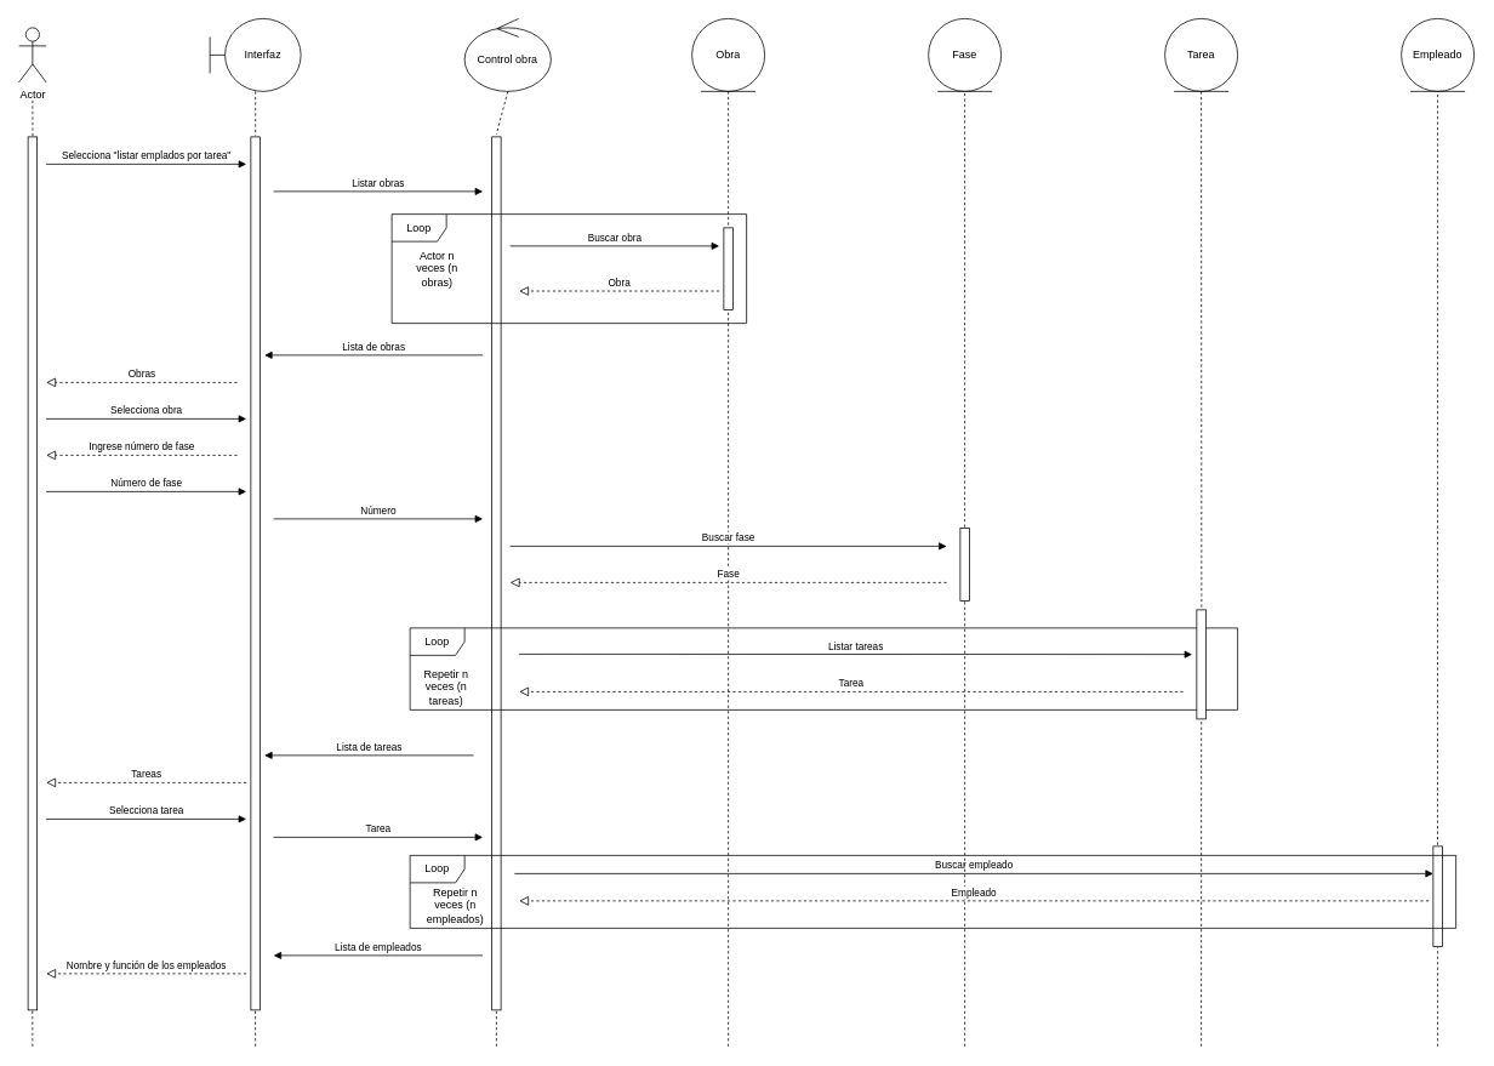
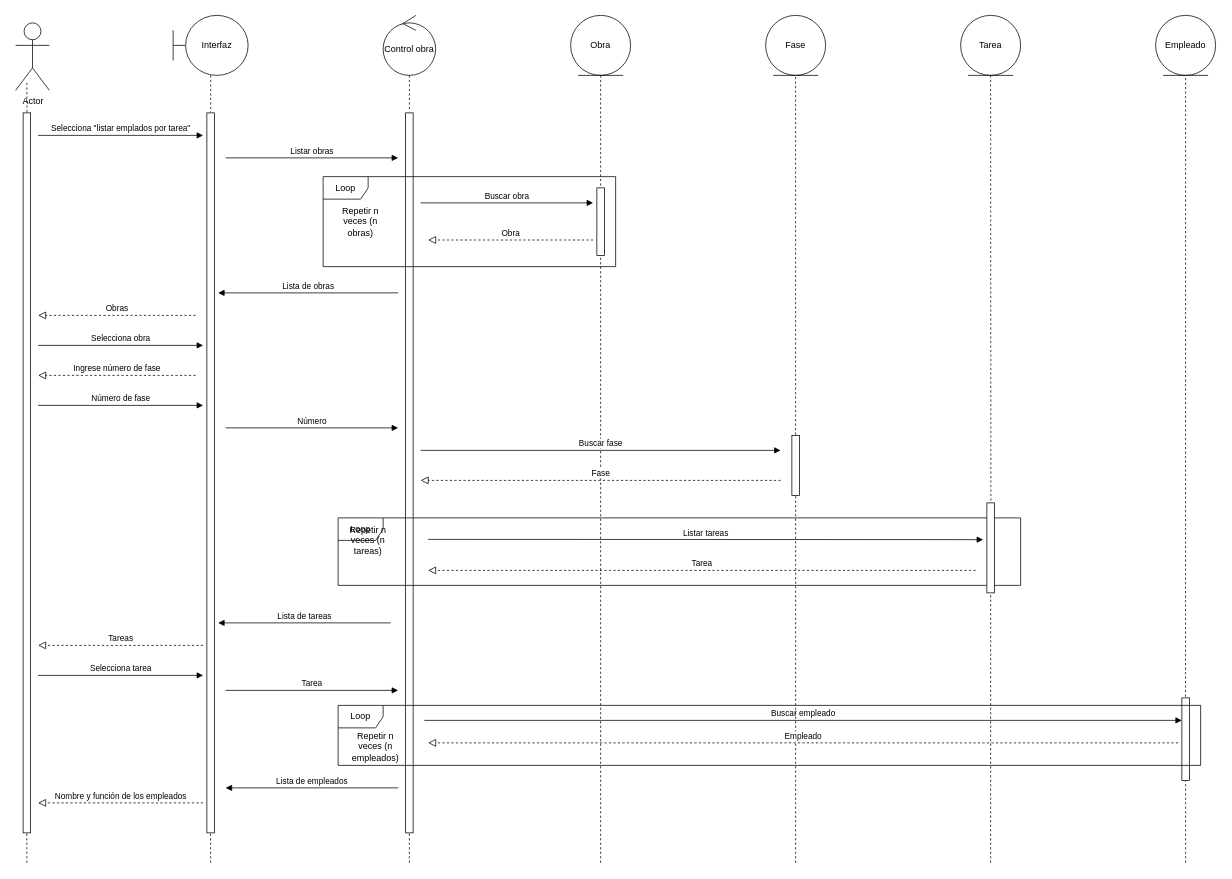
  <mxCell id="0" />
  <mxCell id="1" parent="0" />
- <mxCell id="2" value="Actor" style="shape=umlActor;verticalLabelPosition=bottom;verticalAlign=top;html=1;" vertex="1" parent="1"><mxGeometry x="20" y="30" width="30" height="60" as="geometry" /></mxCell>
+ <mxCell id="2" value="Actor" style="shape=umlActor;verticalLabelPosition=bottom;verticalAlign=top;html=1;" vertex="1" parent="1"><mxGeometry x="20" y="30" width="45" height="90" as="geometry" /></mxCell>
  <mxCell id="3" value="Interfaz" style="shape=umlBoundary;whiteSpace=wrap;html=1;" vertex="1" parent="1"><mxGeometry x="230" y="20" width="100" height="80" as="geometry" /></mxCell>
  <mxCell id="4" value="Obra" style="ellipse;shape=umlEntity;whiteSpace=wrap;html=1;" vertex="1" parent="1"><mxGeometry x="760" y="20" width="80" height="80" as="geometry" /></mxCell>
- <mxCell id="5" value="Control obra" style="ellipse;shape=umlControl;whiteSpace=wrap;html=1;" vertex="1" parent="1"><mxGeometry x="510" y="20" width="95" height="80" as="geometry" /></mxCell>
+ <mxCell id="5" value="Control obra" style="ellipse;shape=umlControl;whiteSpace=wrap;html=1;" vertex="1" parent="1"><mxGeometry x="510" y="20" width="70" height="80" as="geometry" /></mxCell>
  <mxCell id="6" value="Fase" style="ellipse;shape=umlEntity;whiteSpace=wrap;html=1;" vertex="1" parent="1"><mxGeometry x="1020" y="20" width="80" height="80" as="geometry" /></mxCell>
  <mxCell id="7" value="Tarea" style="ellipse;shape=umlEntity;whiteSpace=wrap;html=1;" vertex="1" parent="1"><mxGeometry x="1280" y="20" width="80" height="80" as="geometry" /></mxCell>
  <mxCell id="8" value="" style="html=1;points=[];perimeter=orthogonalPerimeter;" vertex="1" parent="1"><mxGeometry x="30" y="150" width="10" height="960" as="geometry" /></mxCell>
  <mxCell id="9" value="" style="html=1;points=[];perimeter=orthogonalPerimeter;" vertex="1" parent="1"><mxGeometry x="275" y="150" width="10" height="960" as="geometry" /></mxCell>
  <mxCell id="10" value="" style="html=1;points=[];perimeter=orthogonalPerimeter;" vertex="1" parent="1"><mxGeometry x="540" y="150" width="10" height="960" as="geometry" /></mxCell>
  <mxCell id="11" value="" style="html=1;points=[];perimeter=orthogonalPerimeter;" vertex="1" parent="1"><mxGeometry x="795" y="250" width="10" height="90" as="geometry" /></mxCell>
  <mxCell id="12" value="Buscar obra" style="html=1;verticalAlign=bottom;endArrow=block;rounded=0;" edge="1" parent="1"><mxGeometry width="80" relative="1" as="geometry"><mxPoint x="560" y="270" as="sourcePoint" /><mxPoint x="790" y="270" as="targetPoint" /></mxGeometry></mxCell>
  <mxCell id="13" value="Obra" style="html=1;verticalAlign=bottom;endArrow=block;dashed=1;endSize=8;rounded=0;endFill=0;" edge="1" parent="1"><mxGeometry relative="1" as="geometry"><mxPoint x="790" y="319.5" as="sourcePoint" /><mxPoint x="570" y="319.5" as="targetPoint" /></mxGeometry></mxCell>
  <mxCell id="14" value="" style="endArrow=none;dashed=1;html=1;rounded=0;entryX=0.5;entryY=-0.003;entryDx=0;entryDy=0;entryPerimeter=0;exitX=0.5;exitY=1;exitDx=0;exitDy=0;exitPerimeter=0;" edge="1" parent="1" source="5" target="10"><mxGeometry width="50" height="50" relative="1" as="geometry"><mxPoint x="520" y="320" as="sourcePoint" /><mxPoint x="570" y="270" as="targetPoint" /></mxGeometry></mxCell>
  <mxCell id="15" value="" style="endArrow=none;dashed=1;html=1;rounded=0;entryX=0.5;entryY=0;entryDx=0;entryDy=0;entryPerimeter=0;exitX=0.5;exitY=1;exitDx=0;exitDy=0;" edge="1" parent="1" source="4" target="11"><mxGeometry width="50" height="50" relative="1" as="geometry"><mxPoint x="520" y="320" as="sourcePoint" /><mxPoint x="570" y="270" as="targetPoint" /></mxGeometry></mxCell>
  <mxCell id="16" value="" style="endArrow=none;dashed=1;html=1;rounded=0;entryX=0.5;entryY=1.011;entryDx=0;entryDy=0;entryPerimeter=0;" edge="1" parent="1" target="11"><mxGeometry width="50" height="50" relative="1" as="geometry"><mxPoint x="800" y="1150" as="sourcePoint" /><mxPoint x="570" y="300" as="targetPoint" /></mxGeometry></mxCell>
  <mxCell id="17" value="Loop" style="shape=umlFrame;whiteSpace=wrap;html=1;" vertex="1" parent="1"><mxGeometry x="430" y="235" width="390" height="120" as="geometry" /></mxCell>
- <mxCell id="18" value="Actor n veces (n obras)" style="text;html=1;strokeColor=none;fillColor=none;align=center;verticalAlign=middle;whiteSpace=wrap;rounded=0;" vertex="1" parent="1"><mxGeometry x="450" y="280" width="60" height="30" as="geometry" /></mxCell>
+ <mxCell id="18" value="Repetir n veces (n obras)" style="text;html=1;strokeColor=none;fillColor=none;align=center;verticalAlign=middle;whiteSpace=wrap;rounded=0;" vertex="1" parent="1"><mxGeometry x="450" y="280" width="60" height="30" as="geometry" /></mxCell>
  <mxCell id="19" value="Lista de obras" style="html=1;verticalAlign=bottom;endArrow=block;rounded=0;" edge="1" parent="1"><mxGeometry width="80" relative="1" as="geometry"><mxPoint x="530" y="390" as="sourcePoint" /><mxPoint x="290" y="390" as="targetPoint" /></mxGeometry></mxCell>
  <mxCell id="20" value="Obras" style="html=1;verticalAlign=bottom;endArrow=block;dashed=1;endSize=8;rounded=0;endFill=0;" edge="1" parent="1"><mxGeometry relative="1" as="geometry"><mxPoint x="260" y="420" as="sourcePoint" /><mxPoint x="50" y="420" as="targetPoint" /></mxGeometry></mxCell>
  <mxCell id="21" value="Selecciona obra" style="html=1;verticalAlign=bottom;endArrow=block;rounded=0;" edge="1" parent="1"><mxGeometry width="80" relative="1" as="geometry"><mxPoint x="50" y="460" as="sourcePoint" /><mxPoint x="270" y="460" as="targetPoint" /></mxGeometry></mxCell>
  <mxCell id="22" value="Selecciona &quot;listar emplados por tarea&quot;" style="html=1;verticalAlign=bottom;endArrow=block;rounded=0;" edge="1" parent="1"><mxGeometry width="80" relative="1" as="geometry"><mxPoint x="50" y="180" as="sourcePoint" /><mxPoint x="270" y="180" as="targetPoint" /></mxGeometry></mxCell>
  <mxCell id="23" value="Listar obras" style="html=1;verticalAlign=bottom;endArrow=block;rounded=0;" edge="1" parent="1"><mxGeometry width="80" relative="1" as="geometry"><mxPoint x="300" y="210" as="sourcePoint" /><mxPoint x="530" y="210" as="targetPoint" /></mxGeometry></mxCell>
  <mxCell id="24" value="Ingrese número de fase" style="html=1;verticalAlign=bottom;endArrow=block;dashed=1;endSize=8;rounded=0;endFill=0;" edge="1" parent="1"><mxGeometry relative="1" as="geometry"><mxPoint x="260" y="500" as="sourcePoint" /><mxPoint x="50" y="500" as="targetPoint" /></mxGeometry></mxCell>
  <mxCell id="25" value="Número de fase" style="html=1;verticalAlign=bottom;endArrow=block;rounded=0;" edge="1" parent="1"><mxGeometry width="80" relative="1" as="geometry"><mxPoint x="50" y="540" as="sourcePoint" /><mxPoint x="270" y="540" as="targetPoint" /></mxGeometry></mxCell>
  <mxCell id="26" value="Número" style="html=1;verticalAlign=bottom;endArrow=block;rounded=0;" edge="1" parent="1"><mxGeometry width="80" relative="1" as="geometry"><mxPoint x="300" y="570" as="sourcePoint" /><mxPoint x="530" y="570" as="targetPoint" /></mxGeometry></mxCell>
  <mxCell id="27" value="" style="html=1;points=[];perimeter=orthogonalPerimeter;" vertex="1" parent="1"><mxGeometry x="1055" y="580" width="10" height="80" as="geometry" /></mxCell>
  <mxCell id="28" value="Buscar fase" style="html=1;verticalAlign=bottom;endArrow=block;rounded=0;" edge="1" parent="1"><mxGeometry width="80" relative="1" as="geometry"><mxPoint x="560" y="600" as="sourcePoint" /><mxPoint x="1040" y="600" as="targetPoint" /></mxGeometry></mxCell>
  <mxCell id="29" value="Fase" style="html=1;verticalAlign=bottom;endArrow=block;dashed=1;endSize=8;rounded=0;endFill=0;" edge="1" parent="1"><mxGeometry relative="1" as="geometry"><mxPoint x="1040" y="640" as="sourcePoint" /><mxPoint x="560" y="640" as="targetPoint" /></mxGeometry></mxCell>
  <mxCell id="30" value="Loop" style="shape=umlFrame;whiteSpace=wrap;html=1;" vertex="1" parent="1"><mxGeometry x="450" y="690" width="910" height="90" as="geometry" /></mxCell>
- <mxCell id="31" value="Repetir n veces (n tareas)" style="text;html=1;strokeColor=none;fillColor=none;align=center;verticalAlign=middle;whiteSpace=wrap;rounded=0;" vertex="1" parent="1"><mxGeometry x="460" y="740" width="60" height="30" as="geometry" /></mxCell>
+ <mxCell id="31" value="Repetir n veces (n tareas)" style="text;html=1;strokeColor=none;fillColor=none;align=center;verticalAlign=middle;whiteSpace=wrap;rounded=0;" vertex="1" parent="1"><mxGeometry x="460" y="705" width="60" height="30" as="geometry" /></mxCell>
  <mxCell id="32" value="" style="html=1;points=[];perimeter=orthogonalPerimeter;" vertex="1" parent="1"><mxGeometry x="1315" y="670" width="10" height="120" as="geometry" /></mxCell>
  <mxCell id="33" value="Listar tareas" style="html=1;verticalAlign=bottom;endArrow=block;rounded=0;" edge="1" parent="1"><mxGeometry width="80" relative="1" as="geometry"><mxPoint x="570" y="718.67" as="sourcePoint" /><mxPoint x="1310" y="719" as="targetPoint" /></mxGeometry></mxCell>
  <mxCell id="34" value="Tarea" style="html=1;verticalAlign=bottom;endArrow=block;dashed=1;endSize=8;rounded=0;endFill=0;" edge="1" parent="1"><mxGeometry relative="1" as="geometry"><mxPoint x="1300" y="760" as="sourcePoint" /><mxPoint x="570" y="760" as="targetPoint" /></mxGeometry></mxCell>
  <mxCell id="35" value="Lista de tareas" style="html=1;verticalAlign=bottom;endArrow=block;rounded=0;" edge="1" parent="1"><mxGeometry width="80" relative="1" as="geometry"><mxPoint x="520" y="830" as="sourcePoint" /><mxPoint x="290" y="830" as="targetPoint" /></mxGeometry></mxCell>
  <mxCell id="36" value="Tareas" style="html=1;verticalAlign=bottom;endArrow=block;dashed=1;endSize=8;rounded=0;endFill=0;" edge="1" parent="1"><mxGeometry relative="1" as="geometry"><mxPoint x="270" y="860" as="sourcePoint" /><mxPoint x="50" y="860" as="targetPoint" /></mxGeometry></mxCell>
  <mxCell id="37" value="Selecciona tarea" style="html=1;verticalAlign=bottom;endArrow=block;rounded=0;" edge="1" parent="1"><mxGeometry width="80" relative="1" as="geometry"><mxPoint x="50" y="900" as="sourcePoint" /><mxPoint x="270" y="900" as="targetPoint" /></mxGeometry></mxCell>
  <mxCell id="38" value="Tarea" style="html=1;verticalAlign=bottom;endArrow=block;rounded=0;" edge="1" parent="1"><mxGeometry width="80" relative="1" as="geometry"><mxPoint x="300" y="920" as="sourcePoint" /><mxPoint x="530" y="920" as="targetPoint" /></mxGeometry></mxCell>
  <mxCell id="39" value="Buscar empleado" style="html=1;verticalAlign=bottom;endArrow=block;rounded=0;" edge="1" parent="1"><mxGeometry width="80" relative="1" as="geometry"><mxPoint x="565" y="960" as="sourcePoint" /><mxPoint x="1575" y="960" as="targetPoint" /></mxGeometry></mxCell>
  <mxCell id="40" value="Nombre y función de los empleados" style="html=1;verticalAlign=bottom;endArrow=block;dashed=1;endSize=8;rounded=0;endFill=0;" edge="1" parent="1"><mxGeometry relative="1" as="geometry"><mxPoint x="270" y="1070" as="sourcePoint" /><mxPoint x="50" y="1070" as="targetPoint" /></mxGeometry></mxCell>
  <mxCell id="41" value="" style="endArrow=none;dashed=1;html=1;rounded=0;entryX=0.489;entryY=1.001;entryDx=0;entryDy=0;entryPerimeter=0;" edge="1" parent="1" target="8"><mxGeometry width="50" height="50" relative="1" as="geometry"><mxPoint x="35" y="1150" as="sourcePoint" /><mxPoint x="110" y="1330" as="targetPoint" /></mxGeometry></mxCell>
  <mxCell id="42" value="" style="endArrow=none;dashed=1;html=1;rounded=0;entryX=0.493;entryY=1;entryDx=0;entryDy=0;entryPerimeter=0;" edge="1" parent="1" target="9"><mxGeometry width="50" height="50" relative="1" as="geometry"><mxPoint x="280" y="1150" as="sourcePoint" /><mxPoint x="270" y="1300" as="targetPoint" /></mxGeometry></mxCell>
  <mxCell id="43" value="" style="endArrow=none;dashed=1;html=1;rounded=0;entryX=0.495;entryY=1;entryDx=0;entryDy=0;entryPerimeter=0;" edge="1" parent="1" target="10"><mxGeometry width="50" height="50" relative="1" as="geometry"><mxPoint x="545" y="1150" as="sourcePoint" /><mxPoint x="550" y="1060" as="targetPoint" /></mxGeometry></mxCell>
  <mxCell id="44" value="" style="endArrow=none;dashed=1;html=1;rounded=0;exitX=0.496;exitY=-0.011;exitDx=0;exitDy=0;exitPerimeter=0;entryX=0.5;entryY=1;entryDx=0;entryDy=0;" edge="1" parent="1" source="27" target="6"><mxGeometry width="50" height="50" relative="1" as="geometry"><mxPoint x="1070" y="560" as="sourcePoint" /><mxPoint x="1040" y="400" as="targetPoint" /></mxGeometry></mxCell>
  <mxCell id="45" value="" style="endArrow=none;dashed=1;html=1;rounded=0;entryX=0.5;entryY=1;entryDx=0;entryDy=0;exitX=0.533;exitY=-0.025;exitDx=0;exitDy=0;exitPerimeter=0;" edge="1" parent="1" source="32" target="7"><mxGeometry width="50" height="50" relative="1" as="geometry"><mxPoint x="1180" y="520" as="sourcePoint" /><mxPoint x="1230" y="470" as="targetPoint" /></mxGeometry></mxCell>
  <mxCell id="46" value="" style="endArrow=none;dashed=1;html=1;rounded=0;entryX=0.504;entryY=1.005;entryDx=0;entryDy=0;entryPerimeter=0;" edge="1" parent="1" target="27"><mxGeometry width="50" height="50" relative="1" as="geometry"><mxPoint x="1060" y="1150" as="sourcePoint" /><mxPoint x="1090" y="660" as="targetPoint" /></mxGeometry></mxCell>
  <mxCell id="47" value="" style="endArrow=none;dashed=1;html=1;rounded=0;entryX=0.508;entryY=1.001;entryDx=0;entryDy=0;entryPerimeter=0;" edge="1" parent="1" target="32"><mxGeometry width="50" height="50" relative="1" as="geometry"><mxPoint x="1320" y="1150" as="sourcePoint" /><mxPoint x="1370" y="820" as="targetPoint" /></mxGeometry></mxCell>
  <mxCell id="48" value="" style="endArrow=none;dashed=1;html=1;rounded=0;exitX=0.512;exitY=-0.001;exitDx=0;exitDy=0;exitPerimeter=0;" edge="1" parent="1" source="8"><mxGeometry width="50" height="50" relative="1" as="geometry"><mxPoint x="120" y="170" as="sourcePoint" /><mxPoint x="35" y="110" as="targetPoint" /></mxGeometry></mxCell>
  <mxCell id="49" value="" style="endArrow=none;dashed=1;html=1;rounded=0;entryX=0.512;entryY=-0.001;entryDx=0;entryDy=0;entryPerimeter=0;exitX=0.501;exitY=1;exitDx=0;exitDy=0;exitPerimeter=0;" edge="1" parent="1" source="3" target="9"><mxGeometry width="50" height="50" relative="1" as="geometry"><mxPoint x="120" y="170" as="sourcePoint" /><mxPoint x="170" y="120" as="targetPoint" /></mxGeometry></mxCell>
  <mxCell id="50" value="Empleado" style="ellipse;shape=umlEntity;whiteSpace=wrap;html=1;" vertex="1" parent="1"><mxGeometry x="1540" y="20" width="80" height="80" as="geometry" /></mxCell>
  <mxCell id="51" value="" style="endArrow=none;dashed=1;html=1;rounded=0;entryX=0.5;entryY=1;entryDx=0;entryDy=0;exitX=0.487;exitY=-0.014;exitDx=0;exitDy=0;exitPerimeter=0;" edge="1" parent="1" source="52" target="50"><mxGeometry width="50" height="50" relative="1" as="geometry"><mxPoint x="1580" y="920" as="sourcePoint" /><mxPoint x="1620" y="240" as="targetPoint" /></mxGeometry></mxCell>
  <mxCell id="52" value="" style="html=1;points=[];perimeter=orthogonalPerimeter;" vertex="1" parent="1"><mxGeometry x="1575" y="930" width="10" height="110" as="geometry" /></mxCell>
  <mxCell id="53" value="Empleado" style="html=1;verticalAlign=bottom;endArrow=block;dashed=1;endSize=8;rounded=0;endFill=0;" edge="1" parent="1"><mxGeometry relative="1" as="geometry"><mxPoint x="1570" y="990" as="sourcePoint" /><mxPoint x="570" y="990" as="targetPoint" /></mxGeometry></mxCell>
  <mxCell id="54" value="Loop" style="shape=umlFrame;whiteSpace=wrap;html=1;" vertex="1" parent="1"><mxGeometry x="450" y="940" width="1150" height="80" as="geometry" /></mxCell>
  <mxCell id="55" value="Repetir n veces (n empleados)" style="text;html=1;strokeColor=none;fillColor=none;align=center;verticalAlign=middle;whiteSpace=wrap;rounded=0;" vertex="1" parent="1"><mxGeometry x="470" y="980" width="60" height="30" as="geometry" /></mxCell>
  <mxCell id="56" value="Lista de empleados" style="html=1;verticalAlign=bottom;endArrow=block;rounded=0;" edge="1" parent="1"><mxGeometry width="80" relative="1" as="geometry"><mxPoint x="530" y="1050" as="sourcePoint" /><mxPoint x="300" y="1050" as="targetPoint" /></mxGeometry></mxCell>
  <mxCell id="57" value="" style="endArrow=none;dashed=1;html=1;rounded=0;entryX=0.5;entryY=1.009;entryDx=0;entryDy=0;entryPerimeter=0;" edge="1" parent="1" target="52"><mxGeometry width="50" height="50" relative="1" as="geometry"><mxPoint x="1580" y="1150" as="sourcePoint" /><mxPoint x="1580" y="1060" as="targetPoint" /></mxGeometry></mxCell>
